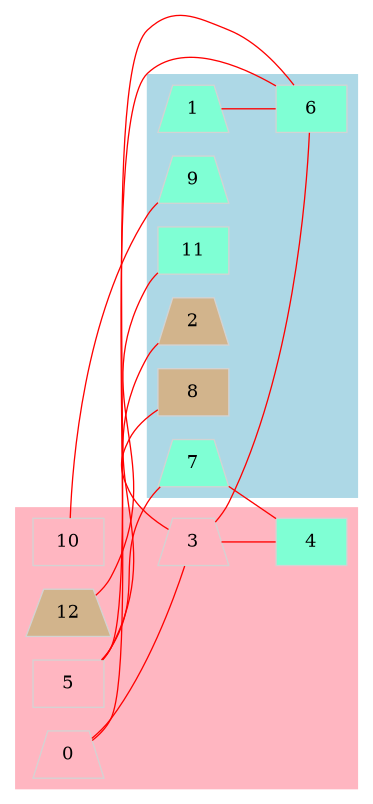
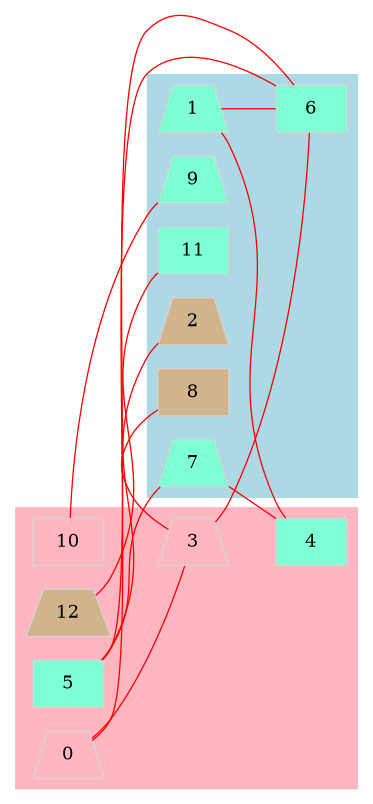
  graph {
    rankdir=LR
    node [color=lightgrey fillcolor=aquamarine shape=trapezium style=filled]
    edge [color=red]
    2 [fillcolor=tan]
    9
    8 [fillcolor=tan shape=box]
    6 [shape=box]
    1
    7
    11 [shape=box]
-   5 [fillcolor=lightpink shape=box]
+   5 [shape=box]
    4 [shape=box]
    3 [fillcolor=lightpink]
    0 [fillcolor=lightpink]
    10 [fillcolor=lightpink shape=box]
    12 [fillcolor=tan]
    subgraph cluster_1 {
      color=lightblue
      style=filled
      2
      9
      8
      6
      1
      7
      11
    }
    subgraph cluster_2 {
      color=lightpink
      style=filled
      5
      4
      3
      0
      10
      12
    }
    2 -- 5
    1 -- 6
-   3 -- 4
+   1 -- 4
    11 -- 12
    5 -- 6
    5 -- 7
    4 -- 7
    3 -- 8
    3 -- 6
    0 -- 6
    0 -- 3
    10 -- 9
  }
